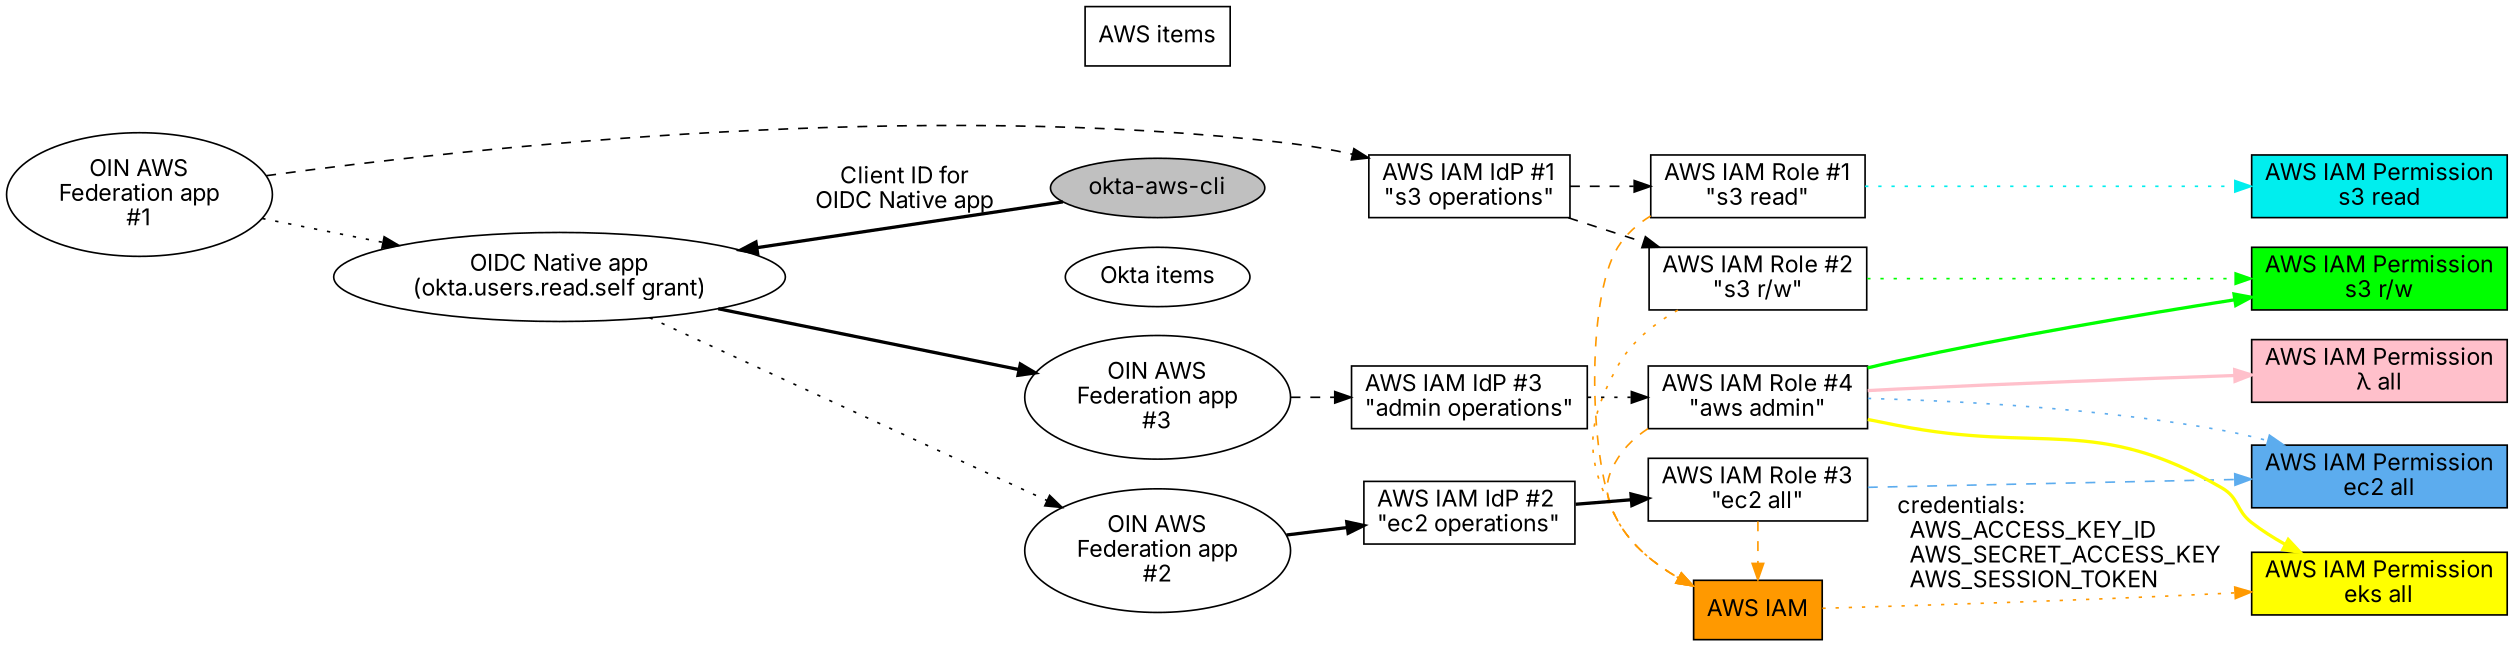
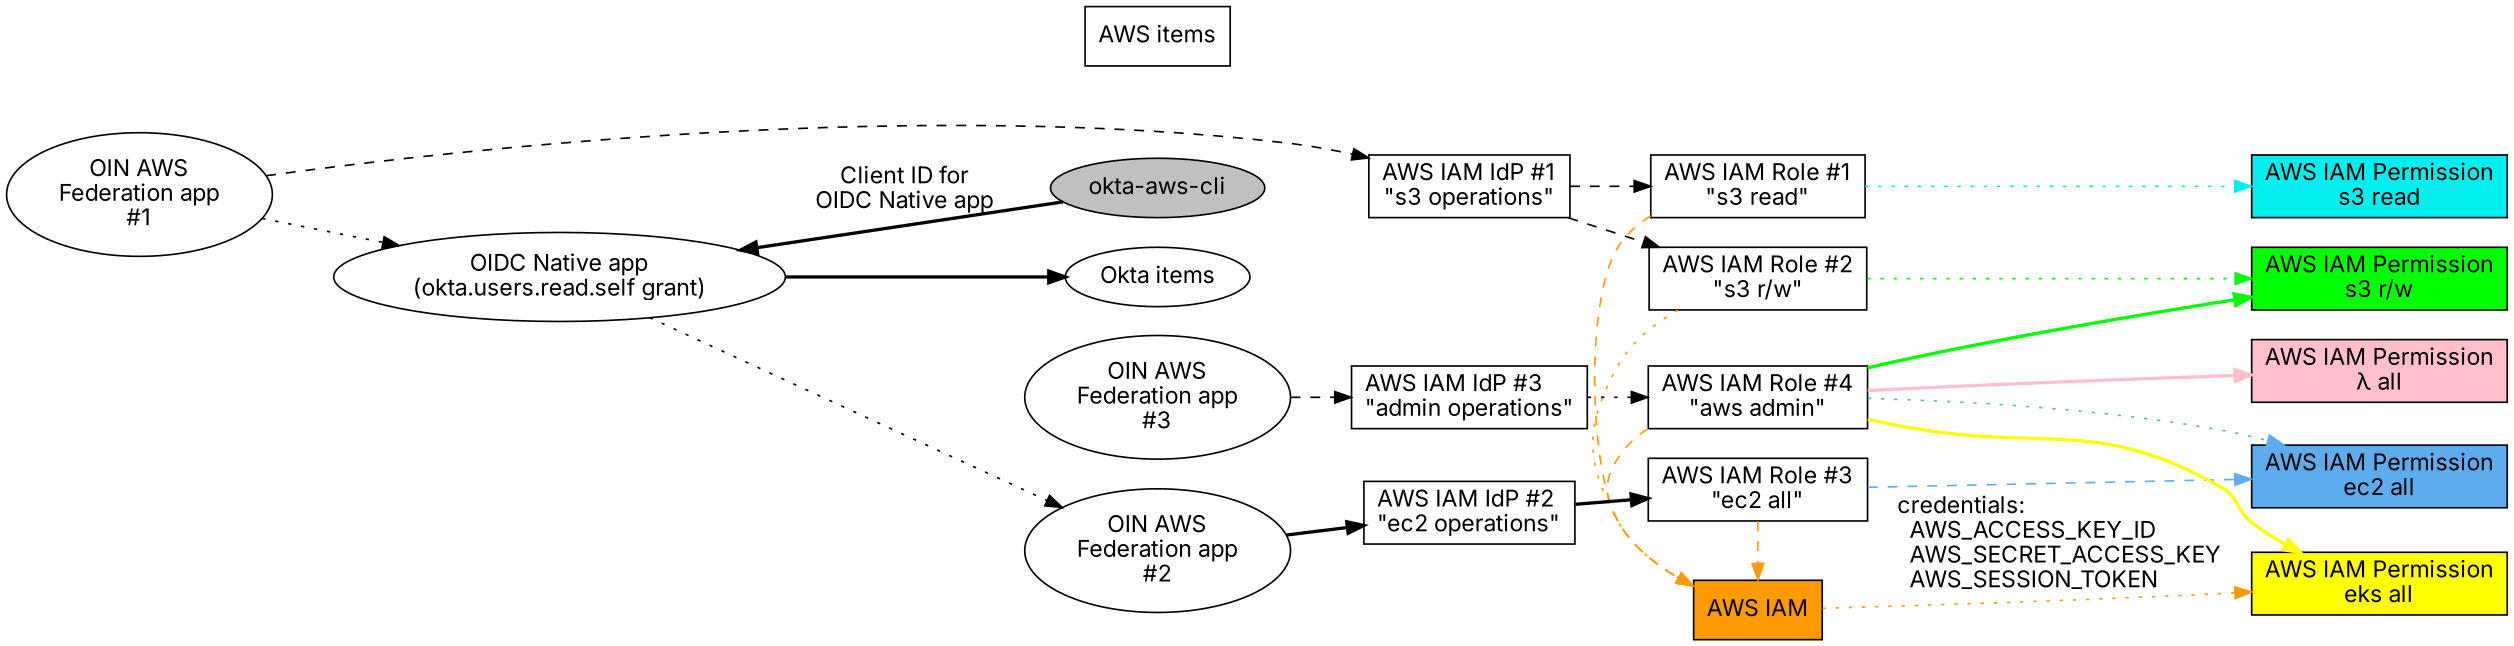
  digraph {
    fontname=Inter
    rankdir=LR
    node [fontname=Inter shape=box]
    edge [fontname=Inter style=dashed]
    n1 [label="AWS IAM Role #1\n\"s3 read\""]
    n2 [label="AWS IAM Role #2\n\"s3 r/w\""]
    n3 [label="AWS IAM Role #3\n\"ec2 all\""]
    n4 [label="AWS IAM Role #4\n\"aws admin\""]
    n5 [fillcolor="#ff9900" label="AWS IAM" shape=polygon style=filled]
    n6 [fillcolor=grey label="okta-aws-cli" style=filled shape=""]
    n7 [label="AWS items"]
    n8 [label="Okta items" shape=""]
    n9 [fillcolor=cyan2 label="AWS IAM Permission\ns3 read" style=filled]
    n10 [fillcolor=green label="AWS IAM Permission\ns3 r/w" style=filled]
    n11 [fillcolor=steelblue2 label="AWS IAM Permission\nec2 all" style=filled]
    n12 [fillcolor=yellow label="AWS IAM Permission\neks all" style=filled]
    n13 [fillcolor=pink label="AWS IAM Permission\nλ all" style=filled]
    n14 [label="OIDC Native app\n(okta.users.read.self grant)" shape=""]
    n15 [label="OIN AWS\nFederation app\n#2" shape=""]
    n16 [label="OIN AWS\nFederation app\n#3" shape=""]
    n17 [label="OIN AWS\nFederation app\n#1" shape=""]
    n18 [label="AWS IAM IdP #1\l\"s3 operations\""]
    n19 [label="AWS IAM IdP #2\l\"ec2 operations\""]
    n20 [label="AWS IAM IdP #3\l\"admin operations\""]
    subgraph sub_1 {
      rank=same
      n1
      n2
      n3
      n4
      n5
    }
    subgraph sub_2 {
      rank=same
      rankdir=TB
      n6
      n7
      n8
    }
    n1 -> n5 [color="#ff9900"]
    n1 -> n9 [color=cyan2 style=dotted]
    n2 -> n5 [color="#ff9900" style=dotted]
    n2 -> n10 [color=green style=dotted]
    n3 -> n5 [color="#ff9900"]
    n3 -> n11 [color=steelblue2]
    n4 -> n5 [color="#ff9900"]
    n4 -> n10 [color=green style=bold]
    n4 -> n11 [color=steelblue2 style=dotted]
    n4 -> n12 [color=yellow style=bold]
    n4 -> n13 [color=pink style=bold]
    n5 -> n12 [color="#ff9900" dir=backward label="credentials:\l  AWS_ACCESS_KEY_ID\l  AWS_SECRET_ACCESS_KEY\l  AWS_SESSION_TOKEN\l" style=dotted]
    n6 -> n14 [label="Client ID for\nOIDC Native app" style=bold]
    n14 -> n15 [style=dotted]
-   n14 -> n16 [style=bold]
+   n14 -> n8 [style=bold]
    n15 -> n19 [style=bold]
    n16 -> n20
    n17 -> n14 [style=dotted]
    n17 -> n18
    n18 -> n1
    n18 -> n2
    n19 -> n3 [style=bold]
    n20 -> n4 [style=dotted]
  }
